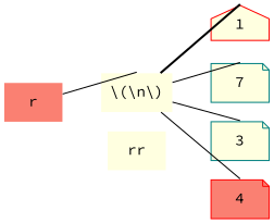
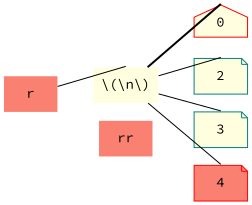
  graph {
    fontname="Source Code Pro"
    rankdir=LR
    splines=false
    node [color=teal fillcolor=lightyellow fontname="Source Code Pro" shape=none style=filled]
    edge [fontname="Source Code Pro" headport=n style=solid]
    r [fillcolor=salmon]
    n2 [label="\\(\\n\\)"]
-   rr [color=red]
-   1 [color=red shape=house]
-   2 [shape=note label=7]
+   rr [color=red fillcolor=salmon]
+   1 [color=red shape=house label=0]
+   2 [shape=note]
    3 [shape=note]
    4 [color=red fillcolor=salmon shape=note]
    r -- n2
    r -- rr [style=invis]
    n2 -- 1 [style=bold]
    n2 -- 2
    n2 -- 3
    n2 -- 4
  }
